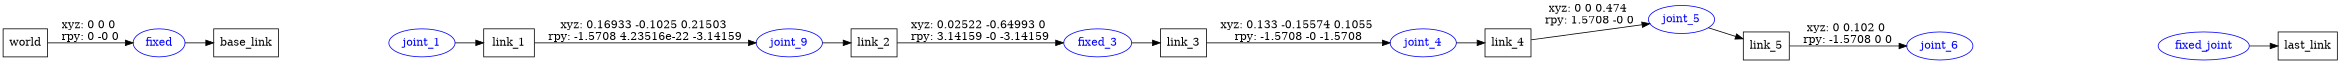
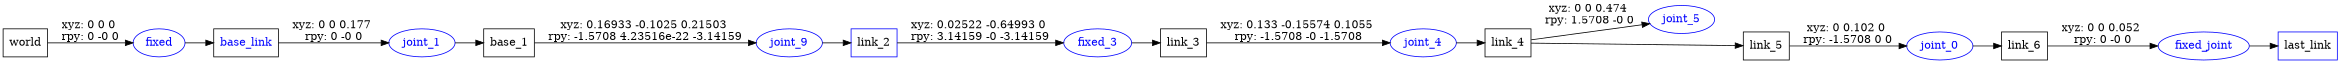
  digraph {
    rankdir=LR
    node [shape=box]
    n1 [label=world]
    fixed [color=blue fontcolor=blue shape=ellipse]
-   n3 [label=base_link]
+   n3 [label=base_link fontcolor=blue]
    joint_1 [color=blue fontcolor=blue shape=ellipse]
-   n5 [label=link_1]
+   n5 [label=base_1]
    n6 [color=blue fontcolor=blue label=joint_9 shape=ellipse]
-   n7 [label=link_2]
+   n7 [label=link_2 color=blue]
    n8 [color=blue fontcolor=blue label=fixed_3 shape=ellipse]
    n9 [label=link_3]
    joint_4 [color=blue fontcolor=blue shape=ellipse]
    n11 [label=link_4]
    joint_5 [color=blue fontcolor=blue shape=ellipse]
    n13 [label=link_5]
-   joint_6 [color=blue fontcolor=blue shape=ellipse]
+   joint_6 [color=blue fontcolor=blue shape=ellipse label=joint_0]
+   n15 [label=link_6]
    n16 [color=blue fontcolor=blue label=fixed_joint shape=ellipse]
-   n17 [label=last_link]
+   n17 [label=last_link color=blue]
    n1 -> fixed [label="xyz: 0 0 0 \nrpy: 0 -0 0"]
    fixed -> n3
+   n3 -> joint_1 [label="xyz: 0 0 0.177 \nrpy: 0 -0 0"]
    joint_1 -> n5
    n5 -> n6 [label="xyz: 0.16933 -0.1025 0.21503 \nrpy: -1.5708 4.23516e-22 -3.14159"]
    n6 -> n7
    n7 -> n8 [label="xyz: 0.02522 -0.64993 0 \nrpy: 3.14159 -0 -3.14159"]
    n8 -> n9
    n9 -> joint_4 [label="xyz: 0.133 -0.15574 0.1055 \nrpy: -1.5708 -0 -1.5708"]
    joint_4 -> n11
    n11 -> joint_5 [label="xyz: 0 0 0.474 \nrpy: 1.5708 -0 0"]
-   joint_5 -> n13
+   n11 -> n13
    n13 -> joint_6 [label="xyz: 0 0.102 0 \nrpy: -1.5708 0 0"]
+   joint_6 -> n15
+   n15 -> n16 [label="xyz: 0 0 0.052 \nrpy: 0 -0 0"]
    n16 -> n17
  }
